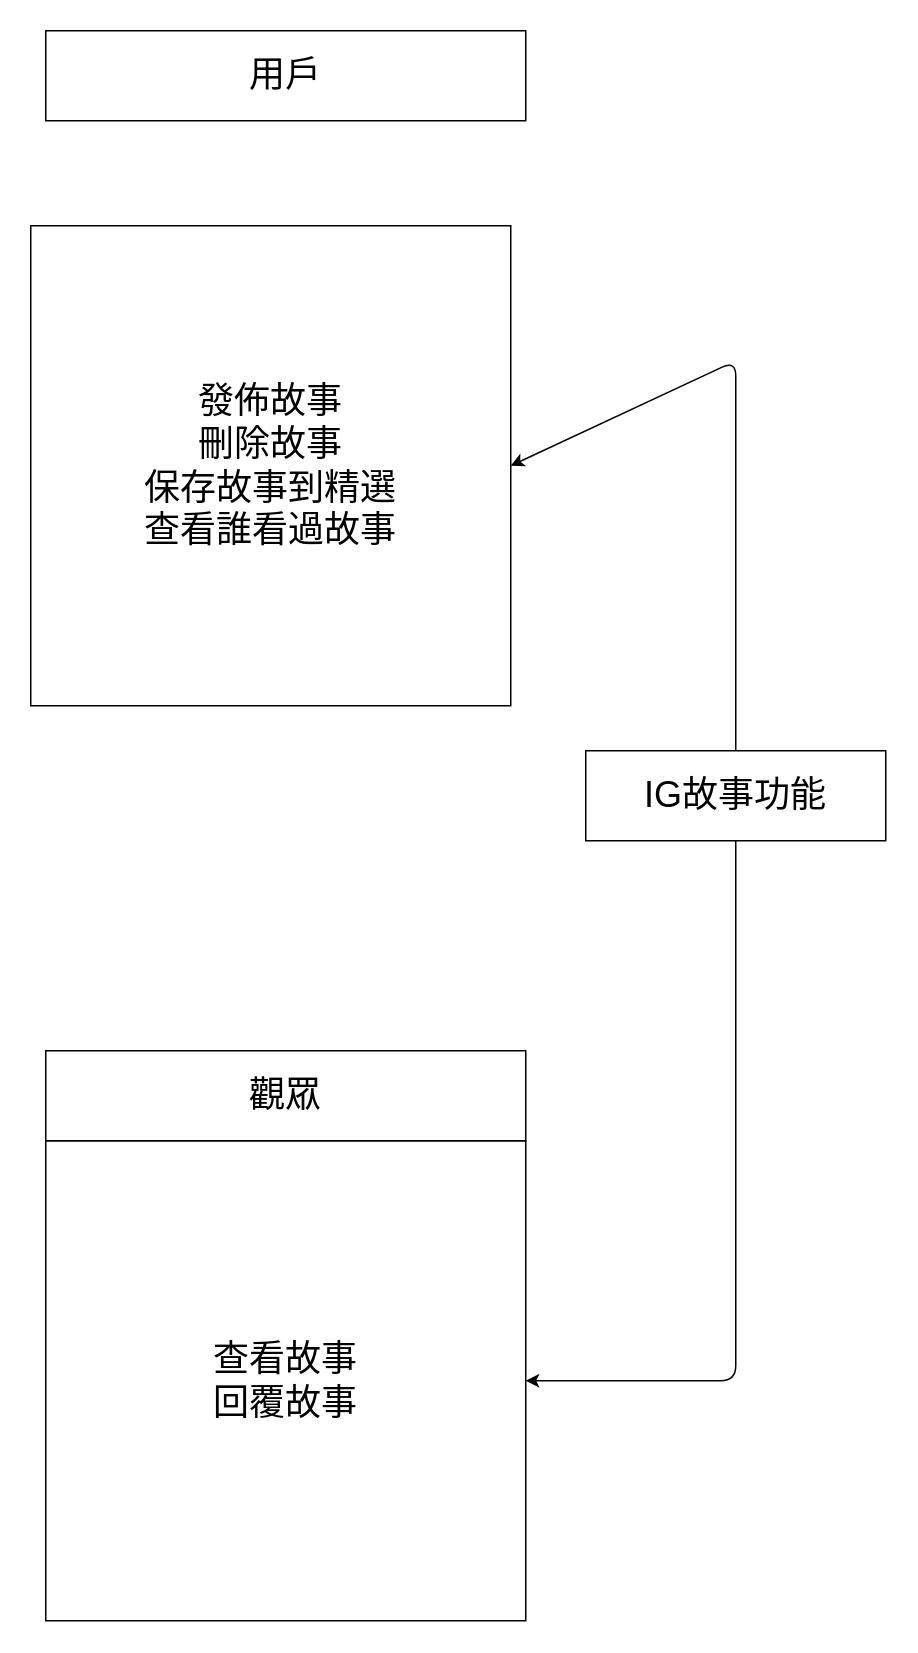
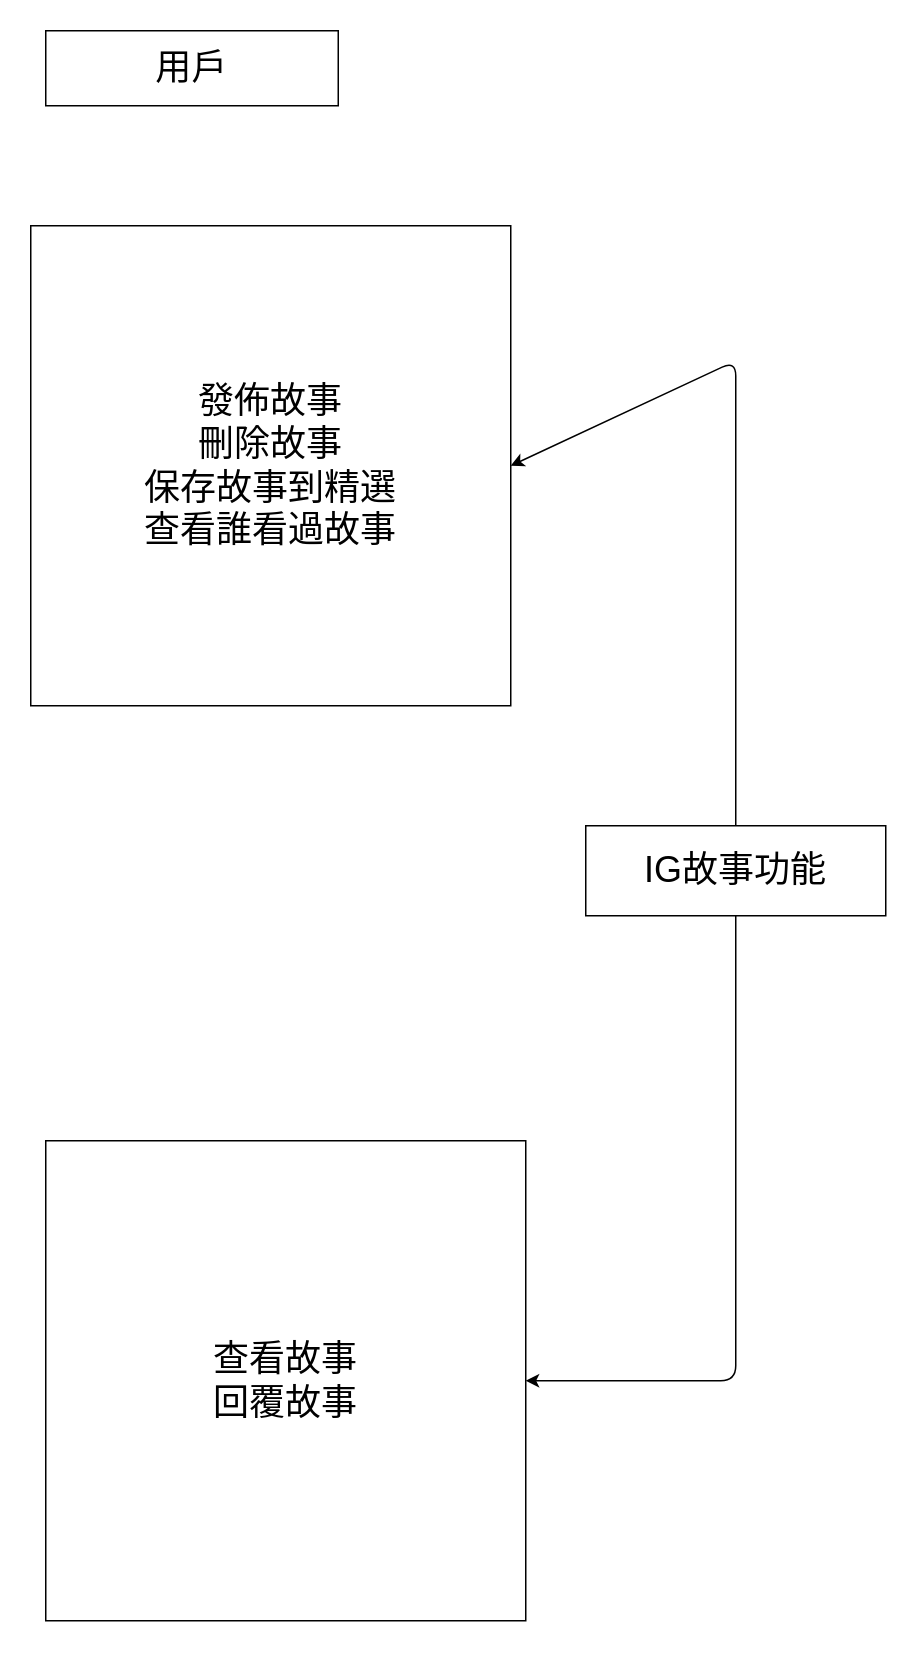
  <mxCell id="0" />
  <mxCell id="1" parent="0" />
- <mxCell id="2" value="觀眾" style="rounded=0;whiteSpace=wrap;html=1;fontSize=24;fillColor=none;fontColor=#000000;strokeColor=#000000;" parent="1" vertex="1"><mxGeometry x="30" y="700" width="320" height="60" as="geometry" /></mxCell>
  <mxCell id="3" value="查看故事&lt;br style=&quot;font-size: 24px;&quot;&gt;回覆故事" style="whiteSpace=wrap;html=1;aspect=fixed;fontSize=24;fillColor=none;fontColor=#000000;strokeColor=#000000;" parent="1" vertex="1"><mxGeometry x="30" y="760" width="320" height="320" as="geometry" /></mxCell>
  <mxCell id="4" value="發佈故事&lt;br style=&quot;font-size: 24px;&quot;&gt;刪除故事&lt;br style=&quot;font-size: 24px;&quot;&gt;保存故事到精選&lt;br style=&quot;font-size: 24px;&quot;&gt;查看誰看過故事" style="whiteSpace=wrap;html=1;aspect=fixed;fontSize=24;fillColor=none;fontColor=#000000;strokeColor=#000000;" parent="1" vertex="1"><mxGeometry x="20" y="150" width="320" height="320" as="geometry" /></mxCell>
- <mxCell id="5" value="用戶" style="rounded=0;whiteSpace=wrap;html=1;fontSize=24;fillColor=none;fontColor=#000000;strokeColor=#000000;" parent="1" vertex="1"><mxGeometry x="30" y="20" width="320" height="60" as="geometry" /></mxCell>
+ <mxCell id="5" value="用戶" style="rounded=0;whiteSpace=wrap;html=1;fontSize=24;fillColor=none;fontColor=#000000;strokeColor=#000000;" parent="1" vertex="1"><mxGeometry x="30" y="20" width="195" height="50" as="geometry" /></mxCell>
  <mxCell id="6" style="edgeStyle=none;html=1;exitX=0.5;exitY=0;exitDx=0;exitDy=0;entryX=1;entryY=0.5;entryDx=0;entryDy=0;fontSize=24;fillColor=none;fontColor=#000000;strokeColor=#000000;" parent="1" source="8" target="4" edge="1"><mxGeometry relative="1" as="geometry"><Array as="points"><mxPoint x="490" y="240" /></Array></mxGeometry></mxCell>
  <mxCell id="7" style="edgeStyle=none;html=1;fontSize=24;entryX=1;entryY=0.5;entryDx=0;entryDy=0;fillColor=none;fontColor=#000000;strokeColor=#000000;" parent="1" source="8" target="3" edge="1"><mxGeometry relative="1" as="geometry"><mxPoint x="360" y="890" as="targetPoint" /><Array as="points"><mxPoint x="490" y="920" /></Array></mxGeometry></mxCell>
- <mxCell id="8" value="IG故事功能" style="rounded=0;whiteSpace=wrap;html=1;fontSize=24;fillColor=none;fontColor=#000000;strokeColor=#000000;" parent="1" vertex="1"><mxGeometry x="390" y="500" width="200" height="60" as="geometry" /></mxCell>
+ <mxCell id="8" value="IG故事功能" style="rounded=0;whiteSpace=wrap;html=1;fontSize=24;fillColor=none;fontColor=#000000;strokeColor=#000000;" parent="1" vertex="1"><mxGeometry x="390" y="550" width="200" height="60" as="geometry" /></mxCell>
